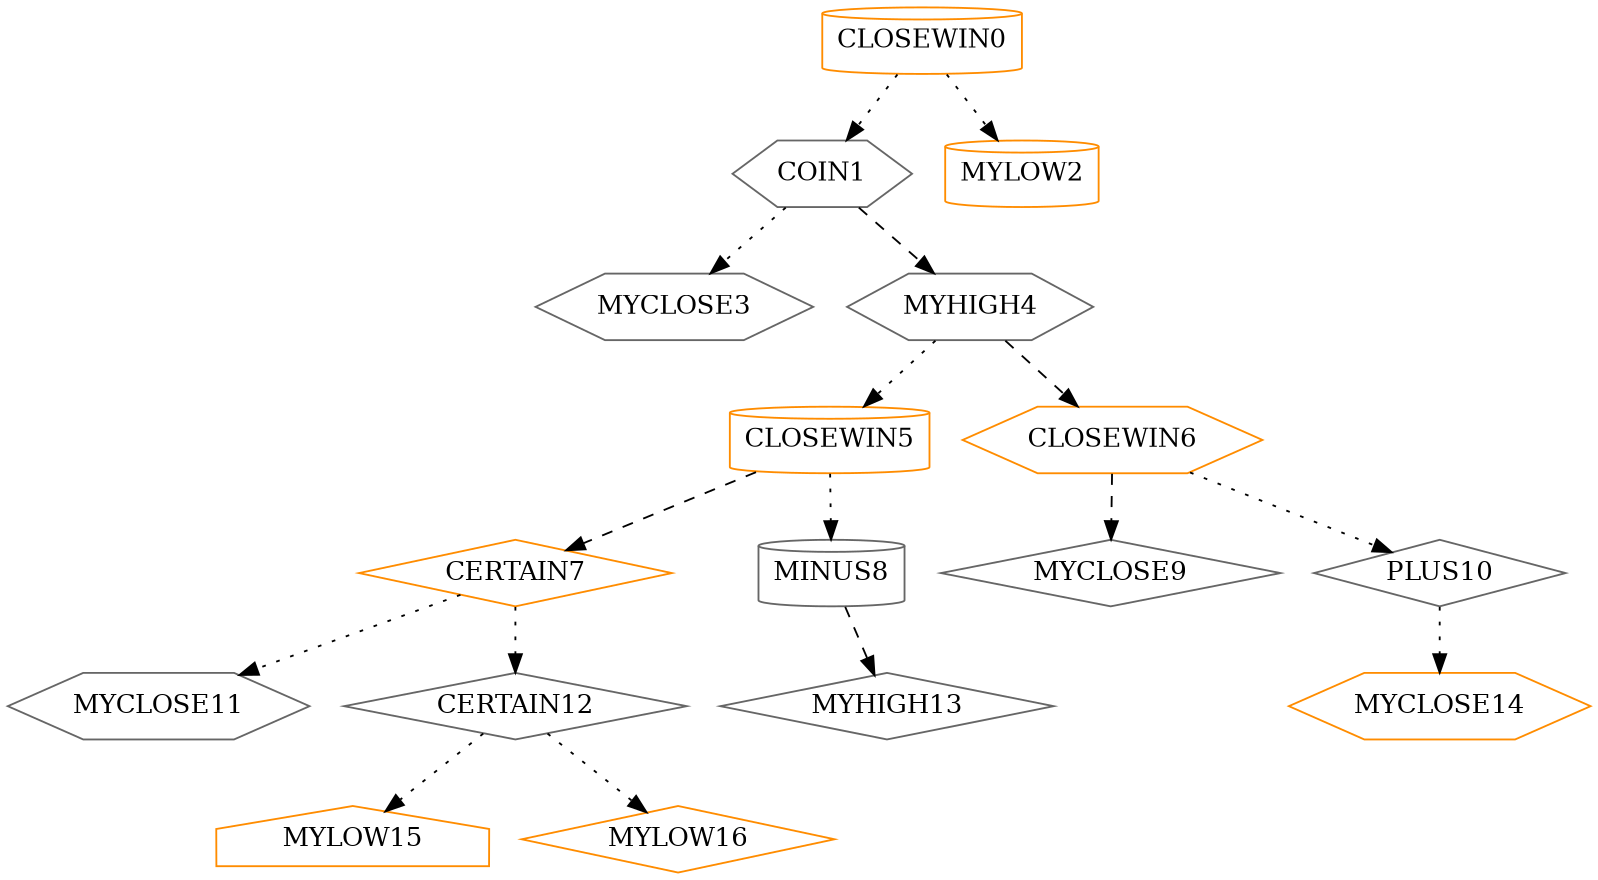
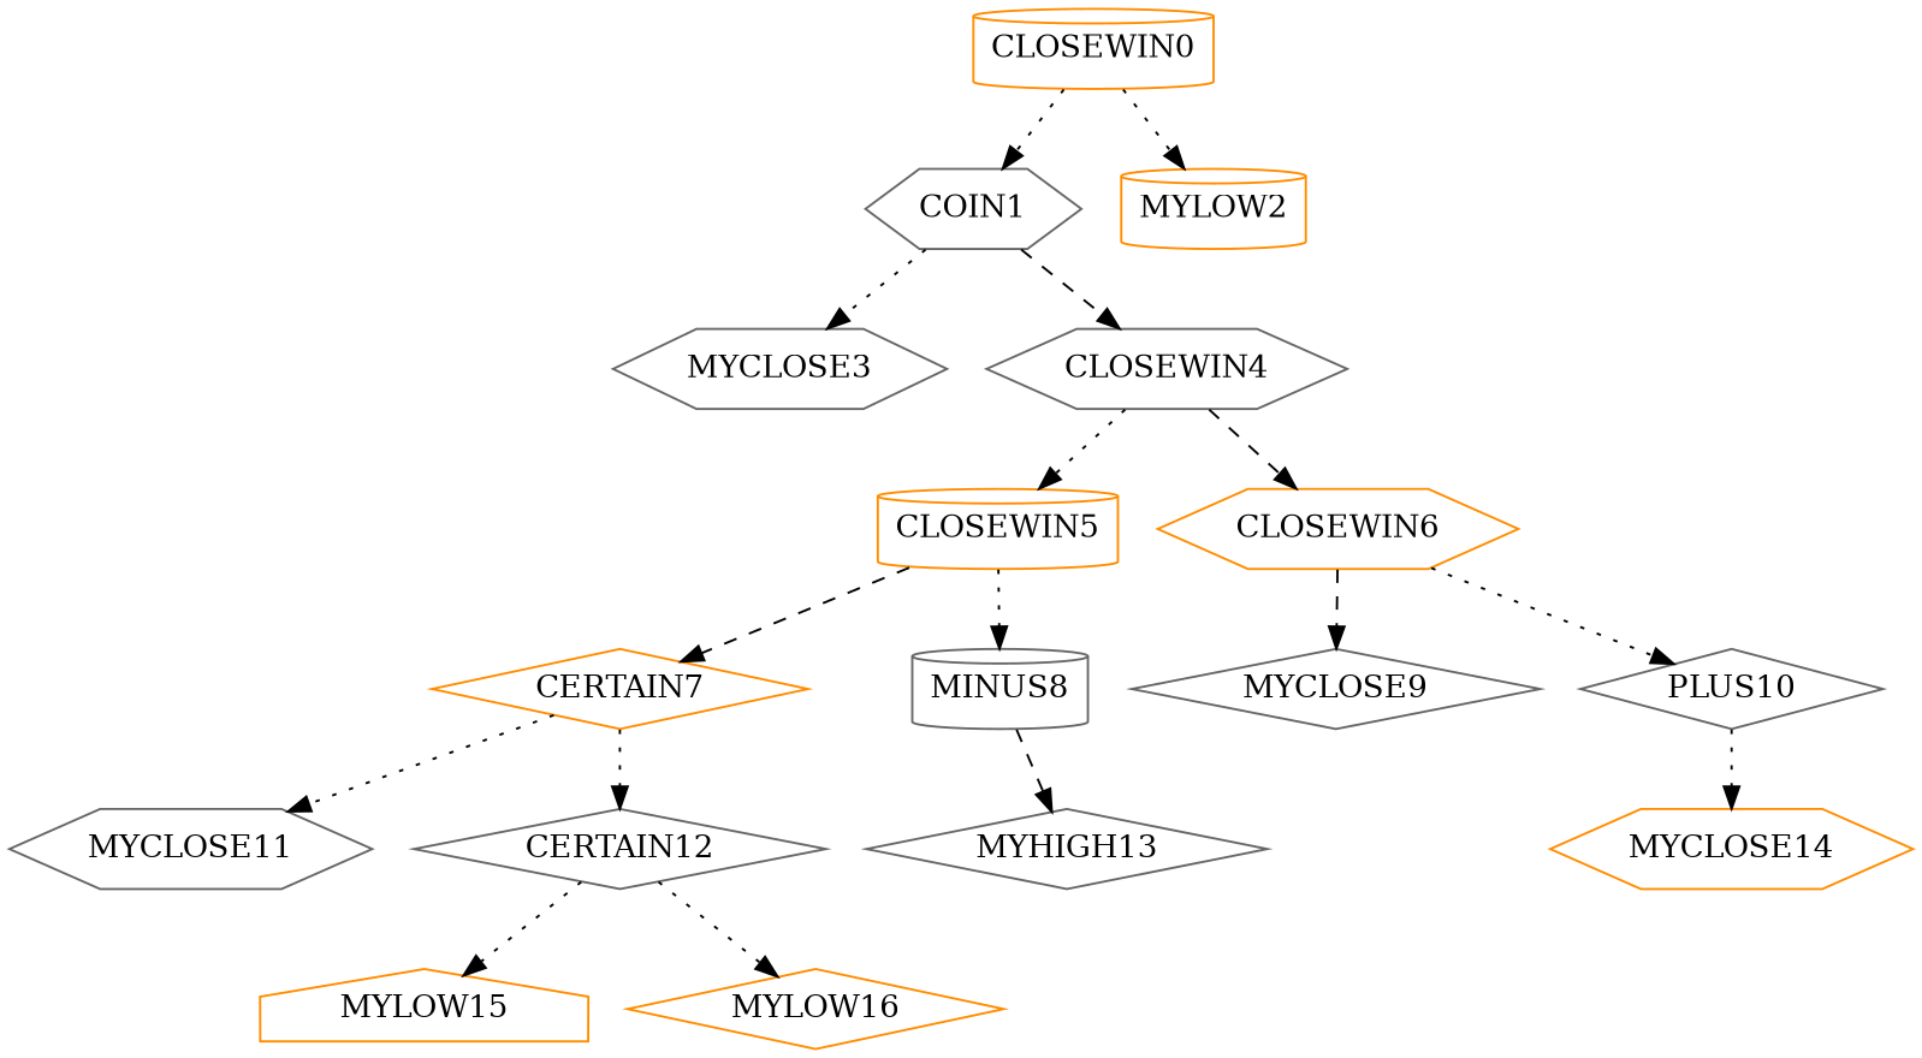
  digraph {
    node [color=gray40 shape=hexagon]
    edge [style=dotted]
    CLOSEWIN0 [color=darkorange shape=cylinder]
    COIN1
    MYLOW2 [color=darkorange shape=cylinder]
    MYCLOSE3
-   CLOSEWIN4 [label=MYHIGH4]
+   CLOSEWIN4
    CLOSEWIN5 [color=darkorange shape=cylinder]
    CLOSEWIN6 [color=darkorange]
    CERTAIN7 [color=darkorange shape=diamond]
    MINUS8 [shape=cylinder]
    MYCLOSE9 [shape=diamond]
    PLUS10 [shape=diamond]
    MYCLOSE11
    CERTAIN12 [shape=diamond]
    MYHIGH13 [shape=diamond]
    MYCLOSE14 [color=darkorange]
    MYLOW15 [color=darkorange shape=house]
    MYLOW16 [color=darkorange shape=diamond]
    CLOSEWIN0 -> COIN1
    CLOSEWIN0 -> MYLOW2
    COIN1 -> MYCLOSE3
    COIN1 -> CLOSEWIN4 [style=dashed]
    CLOSEWIN4 -> CLOSEWIN5
    CLOSEWIN4 -> CLOSEWIN6 [style=dashed]
    CLOSEWIN5 -> CERTAIN7 [style=dashed]
    CLOSEWIN5 -> MINUS8
    CLOSEWIN6 -> MYCLOSE9 [style=dashed]
    CLOSEWIN6 -> PLUS10
    CERTAIN7 -> MYCLOSE11
    CERTAIN7 -> CERTAIN12
    MINUS8 -> MYHIGH13 [style=dashed]
    PLUS10 -> MYCLOSE14
    CERTAIN12 -> MYLOW15
    CERTAIN12 -> MYLOW16
  }
